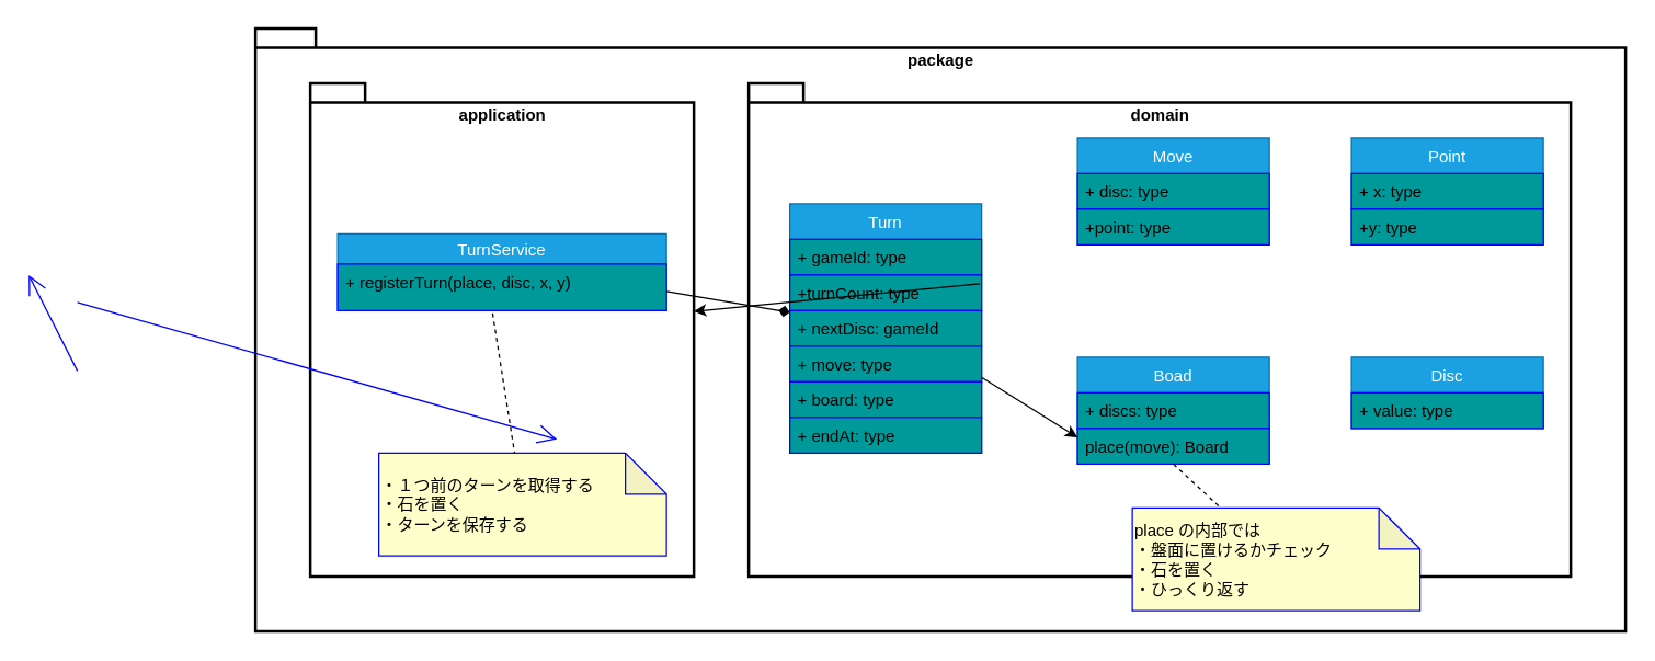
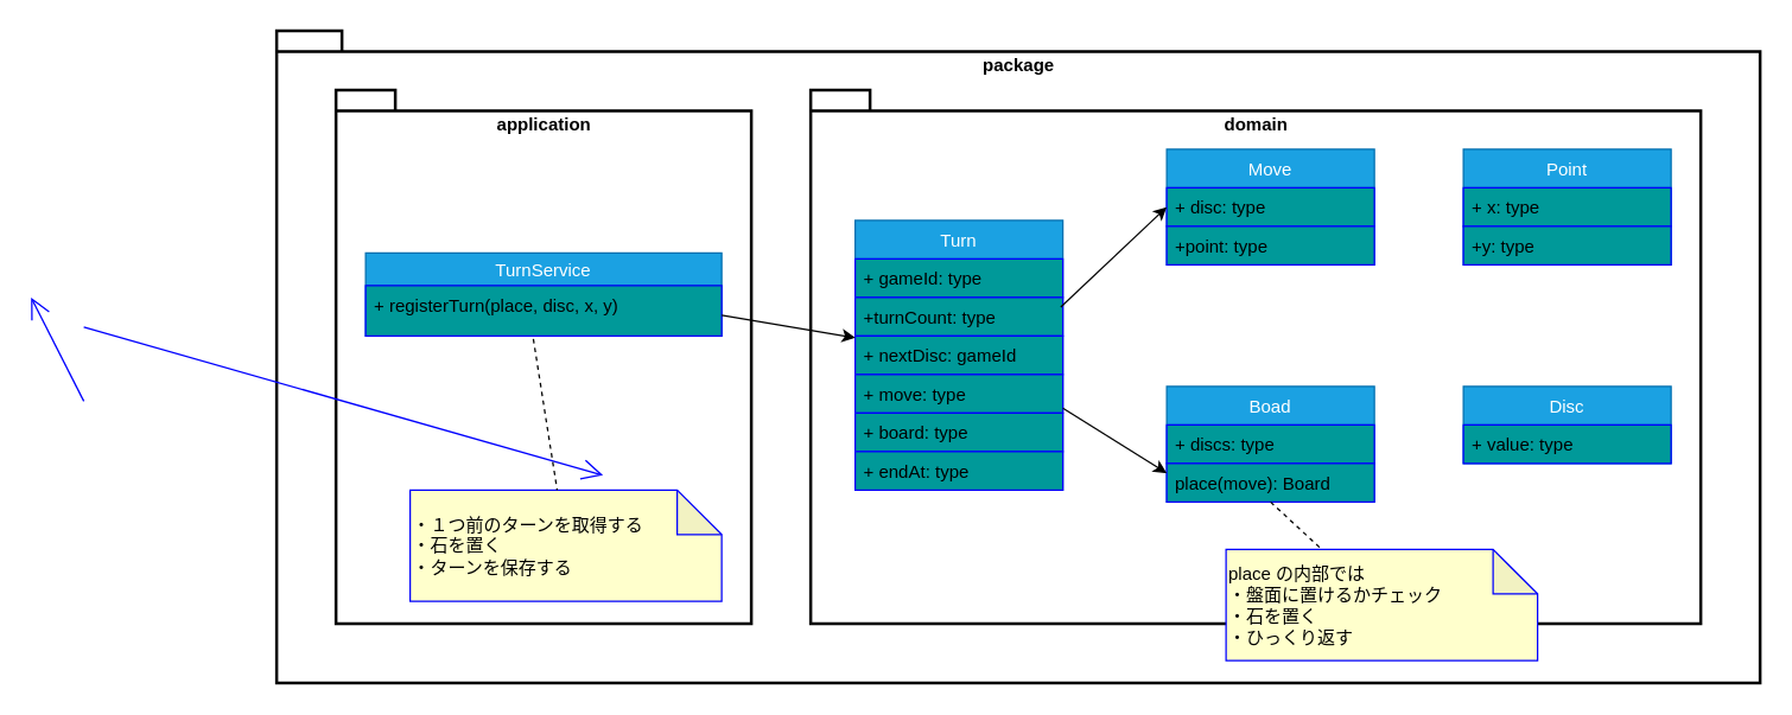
  <mxCell id="0" />
  <mxCell id="1" parent="0" />
  <mxCell id="2" value="package" style="shape=folder;fontStyle=1;spacingTop=10;tabWidth=40;tabHeight=14;tabPosition=left;html=1;verticalAlign=top;fillColor=none;fontColor=#000000;strokeColor=#000000;strokeWidth=2;" vertex="1" parent="1"><mxGeometry x="186" y="20" width="1000" height="440" as="geometry" /></mxCell>
  <mxCell id="3" value="domain" style="shape=folder;fontStyle=1;spacingTop=10;tabWidth=40;tabHeight=14;tabPosition=left;html=1;verticalAlign=top;fillColor=none;strokeColor=#000000;fontColor=#000000;strokeWidth=2;" parent="1" vertex="1"><mxGeometry x="546" y="60" width="600" height="360" as="geometry" /></mxCell>
  <mxCell id="4" value="application" style="shape=folder;fontStyle=1;spacingTop=10;tabWidth=40;tabHeight=14;tabPosition=left;html=1;verticalAlign=top;fillColor=none;strokeColor=#000000;strokeWidth=2;fontColor=#000000;" parent="1" vertex="1"><mxGeometry x="226" y="60" width="280" height="360" as="geometry" /></mxCell>
  <mxCell id="5" value="" style="endArrow=open;endFill=1;endSize=12;html=1;strokeColor=#0000FF;" parent="1" edge="1"><mxGeometry width="160" relative="1" as="geometry"><mxPoint x="56" y="220" as="sourcePoint" /><mxPoint x="406" y="320" as="targetPoint" /></mxGeometry></mxCell>
  <mxCell id="6" value="" style="endArrow=open;endFill=1;endSize=12;html=1;strokeColor=#0000FF;" parent="1" edge="1"><mxGeometry width="160" relative="1" as="geometry"><mxPoint x="56" y="270" as="sourcePoint" /><mxPoint x="20.444" y="200" as="targetPoint" /></mxGeometry></mxCell>
  <mxCell id="7" value="Turn" style="swimlane;fontStyle=0;childLayout=stackLayout;horizontal=1;startSize=26;fillColor=#1ba1e2;horizontalStack=0;resizeParent=1;resizeParentMax=0;resizeLast=0;collapsible=1;marginBottom=0;strokeColor=#006EAF;fontColor=#ffffff;" vertex="1" parent="1"><mxGeometry x="576" y="148" width="140" height="182" as="geometry" /></mxCell>
  <mxCell id="8" value="+ gameId: type" style="text;strokeColor=#0000FF;fillColor=#009999;align=left;verticalAlign=top;spacingLeft=4;spacingRight=4;overflow=hidden;rotatable=0;points=[[0,0.5],[1,0.5]];portConstraint=eastwest;" vertex="1" parent="7"><mxGeometry y="26" width="140" height="26" as="geometry" /></mxCell>
  <mxCell id="9" value="+turnCount: type" style="text;strokeColor=#0000FF;fillColor=#009999;align=left;verticalAlign=top;spacingLeft=4;spacingRight=4;overflow=hidden;rotatable=0;points=[[0,0.5],[1,0.5]];portConstraint=eastwest;" vertex="1" parent="7"><mxGeometry y="52" width="140" height="26" as="geometry" /></mxCell>
  <mxCell id="10" value="+ nextDisc: gameId" style="text;strokeColor=#0000FF;fillColor=#009999;align=left;verticalAlign=top;spacingLeft=4;spacingRight=4;overflow=hidden;rotatable=0;points=[[0,0.5],[1,0.5]];portConstraint=eastwest;" vertex="1" parent="7"><mxGeometry y="78" width="140" height="26" as="geometry" /></mxCell>
  <mxCell id="11" value="+ move: type" style="text;strokeColor=#0000FF;fillColor=#009999;align=left;verticalAlign=top;spacingLeft=4;spacingRight=4;overflow=hidden;rotatable=0;points=[[0,0.5],[1,0.5]];portConstraint=eastwest;" vertex="1" parent="7"><mxGeometry y="104" width="140" height="26" as="geometry" /></mxCell>
  <mxCell id="12" value="+ board: type" style="text;strokeColor=#0000FF;fillColor=#009999;align=left;verticalAlign=top;spacingLeft=4;spacingRight=4;overflow=hidden;rotatable=0;points=[[0,0.5],[1,0.5]];portConstraint=eastwest;" vertex="1" parent="7"><mxGeometry y="130" width="140" height="26" as="geometry" /></mxCell>
  <mxCell id="13" value="+ endAt: type" style="text;strokeColor=#0000FF;fillColor=#009999;align=left;verticalAlign=top;spacingLeft=4;spacingRight=4;overflow=hidden;rotatable=0;points=[[0,0.5],[1,0.5]];portConstraint=eastwest;" vertex="1" parent="7"><mxGeometry y="156" width="140" height="26" as="geometry" /></mxCell>
  <mxCell id="14" value="TurnService" style="swimlane;fontStyle=0;childLayout=stackLayout;horizontal=1;startSize=22;fillColor=#1ba1e2;horizontalStack=0;resizeParent=1;resizeParentMax=0;resizeLast=0;collapsible=1;marginBottom=0;strokeColor=#006EAF;fontColor=#ffffff;" vertex="1" parent="1"><mxGeometry x="246" y="170" width="240" height="56" as="geometry" /></mxCell>
  <mxCell id="15" value="+ registerTurn(place, disc, x, y)" style="text;strokeColor=#0000FF;fillColor=#009999;align=left;verticalAlign=top;spacingLeft=4;spacingRight=4;overflow=hidden;rotatable=0;points=[[0,0.5],[1,0.5]];portConstraint=eastwest;" vertex="1" parent="14"><mxGeometry y="22" width="240" height="34" as="geometry" /></mxCell>
  <mxCell id="16" value="Move" style="swimlane;fontStyle=0;childLayout=stackLayout;horizontal=1;startSize=26;fillColor=#1ba1e2;horizontalStack=0;resizeParent=1;resizeParentMax=0;resizeLast=0;collapsible=1;marginBottom=0;strokeColor=#006EAF;fontColor=#ffffff;" vertex="1" parent="1"><mxGeometry x="786" y="100" width="140" height="78" as="geometry" /></mxCell>
  <mxCell id="17" value="+ disc: type" style="text;strokeColor=#0000FF;fillColor=#009999;align=left;verticalAlign=top;spacingLeft=4;spacingRight=4;overflow=hidden;rotatable=0;points=[[0,0.5],[1,0.5]];portConstraint=eastwest;" vertex="1" parent="16"><mxGeometry y="26" width="140" height="26" as="geometry" /></mxCell>
  <mxCell id="18" value="+point: type" style="text;strokeColor=#0000FF;fillColor=#009999;align=left;verticalAlign=top;spacingLeft=4;spacingRight=4;overflow=hidden;rotatable=0;points=[[0,0.5],[1,0.5]];portConstraint=eastwest;" vertex="1" parent="16"><mxGeometry y="52" width="140" height="26" as="geometry" /></mxCell>
  <mxCell id="19" value="Boad" style="swimlane;fontStyle=0;childLayout=stackLayout;horizontal=1;startSize=26;fillColor=#1ba1e2;horizontalStack=0;resizeParent=1;resizeParentMax=0;resizeLast=0;collapsible=1;marginBottom=0;strokeColor=#006EAF;fontColor=#ffffff;" vertex="1" parent="1"><mxGeometry x="786" y="260" width="140" height="78" as="geometry" /></mxCell>
  <mxCell id="20" value="+ discs: type" style="text;strokeColor=#0000FF;fillColor=#009999;align=left;verticalAlign=top;spacingLeft=4;spacingRight=4;overflow=hidden;rotatable=0;points=[[0,0.5],[1,0.5]];portConstraint=eastwest;" vertex="1" parent="19"><mxGeometry y="26" width="140" height="26" as="geometry" /></mxCell>
  <mxCell id="21" value="place(move): Board" style="text;strokeColor=#0000FF;fillColor=#009999;align=left;verticalAlign=top;spacingLeft=4;spacingRight=4;overflow=hidden;rotatable=0;points=[[0,0.5],[1,0.5]];portConstraint=eastwest;" vertex="1" parent="19"><mxGeometry y="52" width="140" height="26" as="geometry" /></mxCell>
  <mxCell id="22" value="Point" style="swimlane;fontStyle=0;childLayout=stackLayout;horizontal=1;startSize=26;fillColor=#1ba1e2;horizontalStack=0;resizeParent=1;resizeParentMax=0;resizeLast=0;collapsible=1;marginBottom=0;strokeColor=#006EAF;fontColor=#ffffff;" vertex="1" parent="1"><mxGeometry x="986" y="100" width="140" height="78" as="geometry" /></mxCell>
  <mxCell id="23" value="+ x: type" style="text;strokeColor=#0000FF;fillColor=#009999;align=left;verticalAlign=top;spacingLeft=4;spacingRight=4;overflow=hidden;rotatable=0;points=[[0,0.5],[1,0.5]];portConstraint=eastwest;" vertex="1" parent="22"><mxGeometry y="26" width="140" height="26" as="geometry" /></mxCell>
  <mxCell id="24" value="+y: type" style="text;strokeColor=#0000FF;fillColor=#009999;align=left;verticalAlign=top;spacingLeft=4;spacingRight=4;overflow=hidden;rotatable=0;points=[[0,0.5],[1,0.5]];portConstraint=eastwest;" vertex="1" parent="22"><mxGeometry y="52" width="140" height="26" as="geometry" /></mxCell>
  <mxCell id="25" value="Disc" style="swimlane;fontStyle=0;childLayout=stackLayout;horizontal=1;startSize=26;fillColor=#1ba1e2;horizontalStack=0;resizeParent=1;resizeParentMax=0;resizeLast=0;collapsible=1;marginBottom=0;strokeColor=#006EAF;fontColor=#ffffff;" vertex="1" parent="1"><mxGeometry x="986" y="260" width="140" height="52" as="geometry" /></mxCell>
  <mxCell id="26" value="+ value: type" style="text;strokeColor=#0000FF;fillColor=#009999;align=left;verticalAlign=top;spacingLeft=4;spacingRight=4;overflow=hidden;rotatable=0;points=[[0,0.5],[1,0.5]];portConstraint=eastwest;" vertex="1" parent="25"><mxGeometry y="26" width="140" height="26" as="geometry" /></mxCell>
  <mxCell id="27" value="・１つ前のターンを取得する&lt;br&gt;・石を置く&lt;br&gt;・ターンを保存する" style="shape=note;whiteSpace=wrap;html=1;backgroundOutline=1;darkOpacity=0.05;strokeColor=#0000FF;fontColor=#000000;fillColor=#FFFFCC;align=left;" vertex="1" parent="1"><mxGeometry x="276" y="330" width="210" height="75" as="geometry" /></mxCell>
  <mxCell id="28" value="" style="endArrow=none;dashed=1;html=1;fontColor=#000000;exitX=0.471;exitY=1.059;exitDx=0;exitDy=0;exitPerimeter=0;strokeColor=#000000;" edge="1" parent="1" source="15" target="27"><mxGeometry width="50" height="50" relative="1" as="geometry"><mxPoint x="436" y="370" as="sourcePoint" /><mxPoint x="486" y="320" as="targetPoint" /></mxGeometry></mxCell>
  <mxCell id="29" value="place の内部では&lt;br&gt;・盤面に置けるかチェック&lt;br&gt;・石を置く&lt;br&gt;・ひっくり返す" style="shape=note;whiteSpace=wrap;html=1;backgroundOutline=1;darkOpacity=0.05;strokeColor=#0000FF;fontColor=#000000;fillColor=#FFFFCC;align=left;" vertex="1" parent="1"><mxGeometry x="826" y="370" width="210" height="75" as="geometry" /></mxCell>
  <mxCell id="30" value="" style="endArrow=none;dashed=1;html=1;fontColor=#000000;exitX=0.5;exitY=1;exitDx=0;exitDy=0;strokeColor=#000000;" edge="1" parent="1" target="29" source="19"><mxGeometry width="50" height="50" relative="1" as="geometry"><mxPoint x="839.04" y="359.996" as="sourcePoint" /><mxPoint x="956" y="439.99" as="targetPoint" /></mxGeometry></mxCell>
- <mxCell id="31" value="" style="endArrow=classic;html=1;strokeColor=#000000;fontColor=#000000;exitX=0.99;exitY=0.248;exitDx=0;exitDy=0;exitPerimeter=0;" edge="1" parent="1" source="9" target="4"><mxGeometry width="50" height="50" relative="1" as="geometry"><mxPoint x="736" y="200" as="sourcePoint" /><mxPoint x="786" y="150" as="targetPoint" /></mxGeometry></mxCell>
+ <mxCell id="31" value="" style="endArrow=classic;html=1;strokeColor=#000000;fontColor=#000000;exitX=0.99;exitY=0.248;exitDx=0;exitDy=0;exitPerimeter=0;entryX=0;entryY=0.5;entryDx=0;entryDy=0;" edge="1" parent="1" source="9" target="17"><mxGeometry width="50" height="50" relative="1" as="geometry"><mxPoint x="736" y="200" as="sourcePoint" /><mxPoint x="786" y="150" as="targetPoint" /></mxGeometry></mxCell>
  <mxCell id="32" value="" style="endArrow=classic;html=1;strokeColor=#000000;fontColor=#000000;exitX=0.99;exitY=0.248;exitDx=0;exitDy=0;exitPerimeter=0;entryX=0;entryY=0.75;entryDx=0;entryDy=0;" edge="1" parent="1" target="19"><mxGeometry width="50" height="50" relative="1" as="geometry"><mxPoint x="716" y="274.728" as="sourcePoint" /><mxPoint x="787.4" y="215.28" as="targetPoint" /></mxGeometry></mxCell>
- <mxCell id="33" value="" style="endArrow=diamond;html=1;strokeColor=#000000;fontColor=#000000;exitX=1;exitY=0.75;exitDx=0;exitDy=0;" edge="1" parent="1" source="14" target="10"><mxGeometry width="50" height="50" relative="1" as="geometry"><mxPoint x="516" y="238" as="sourcePoint" /><mxPoint x="566" y="188" as="targetPoint" /></mxGeometry></mxCell>
+ <mxCell id="33" value="" style="endArrow=classic;html=1;strokeColor=#000000;fontColor=#000000;exitX=1;exitY=0.75;exitDx=0;exitDy=0;" edge="1" parent="1" source="14" target="10"><mxGeometry width="50" height="50" relative="1" as="geometry"><mxPoint x="516" y="238" as="sourcePoint" /><mxPoint x="566" y="188" as="targetPoint" /></mxGeometry></mxCell>
